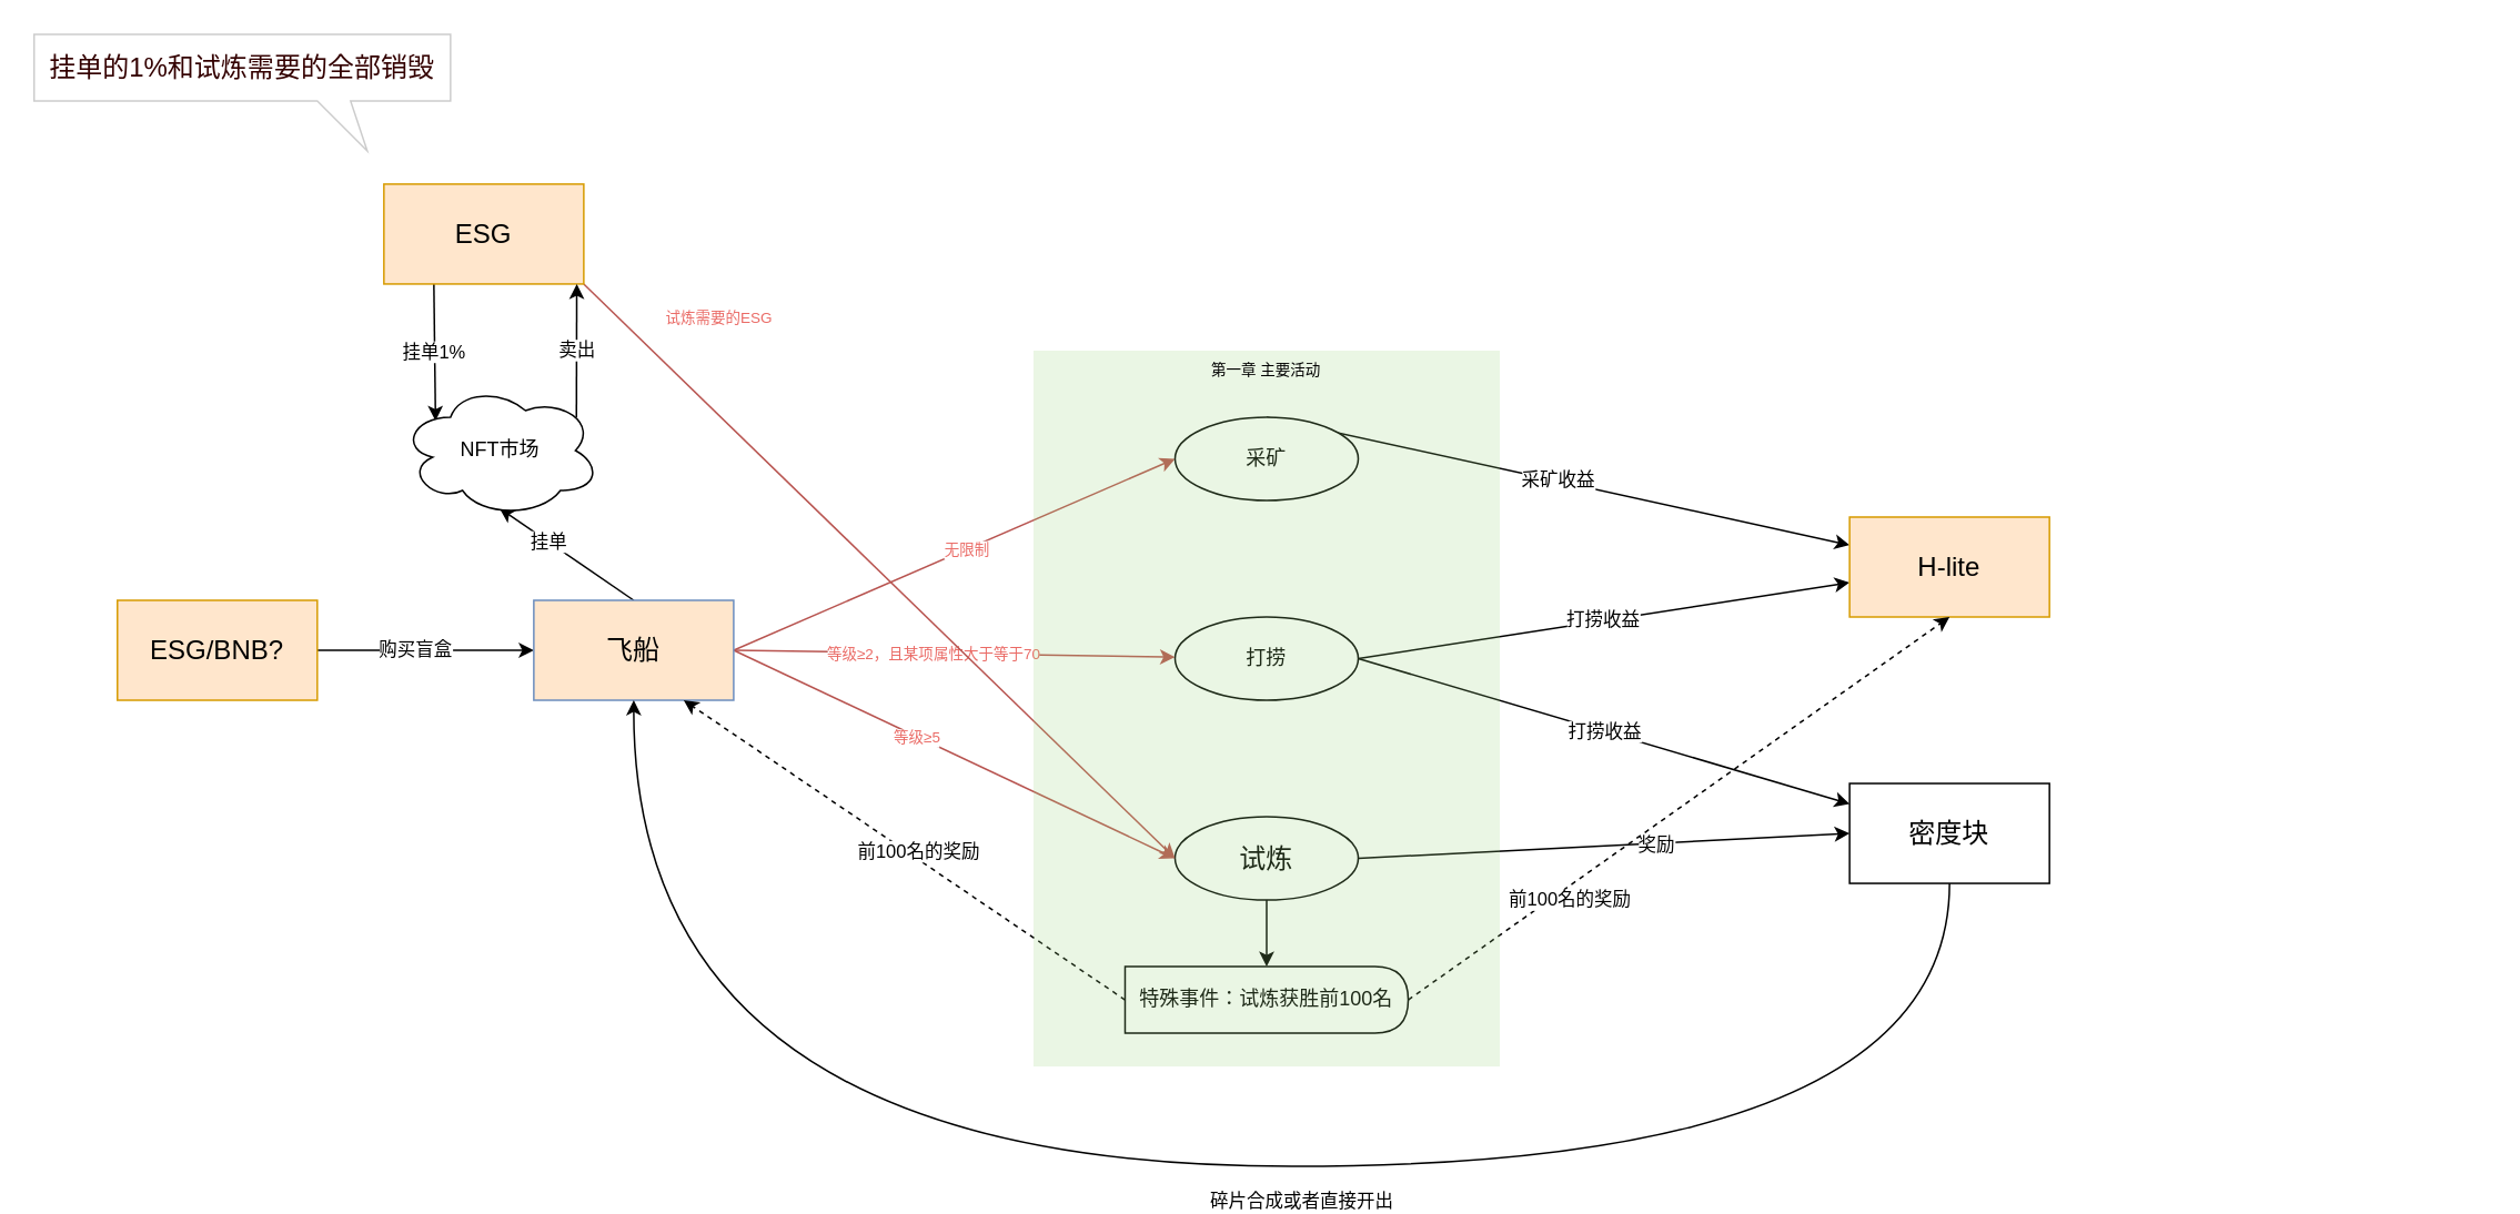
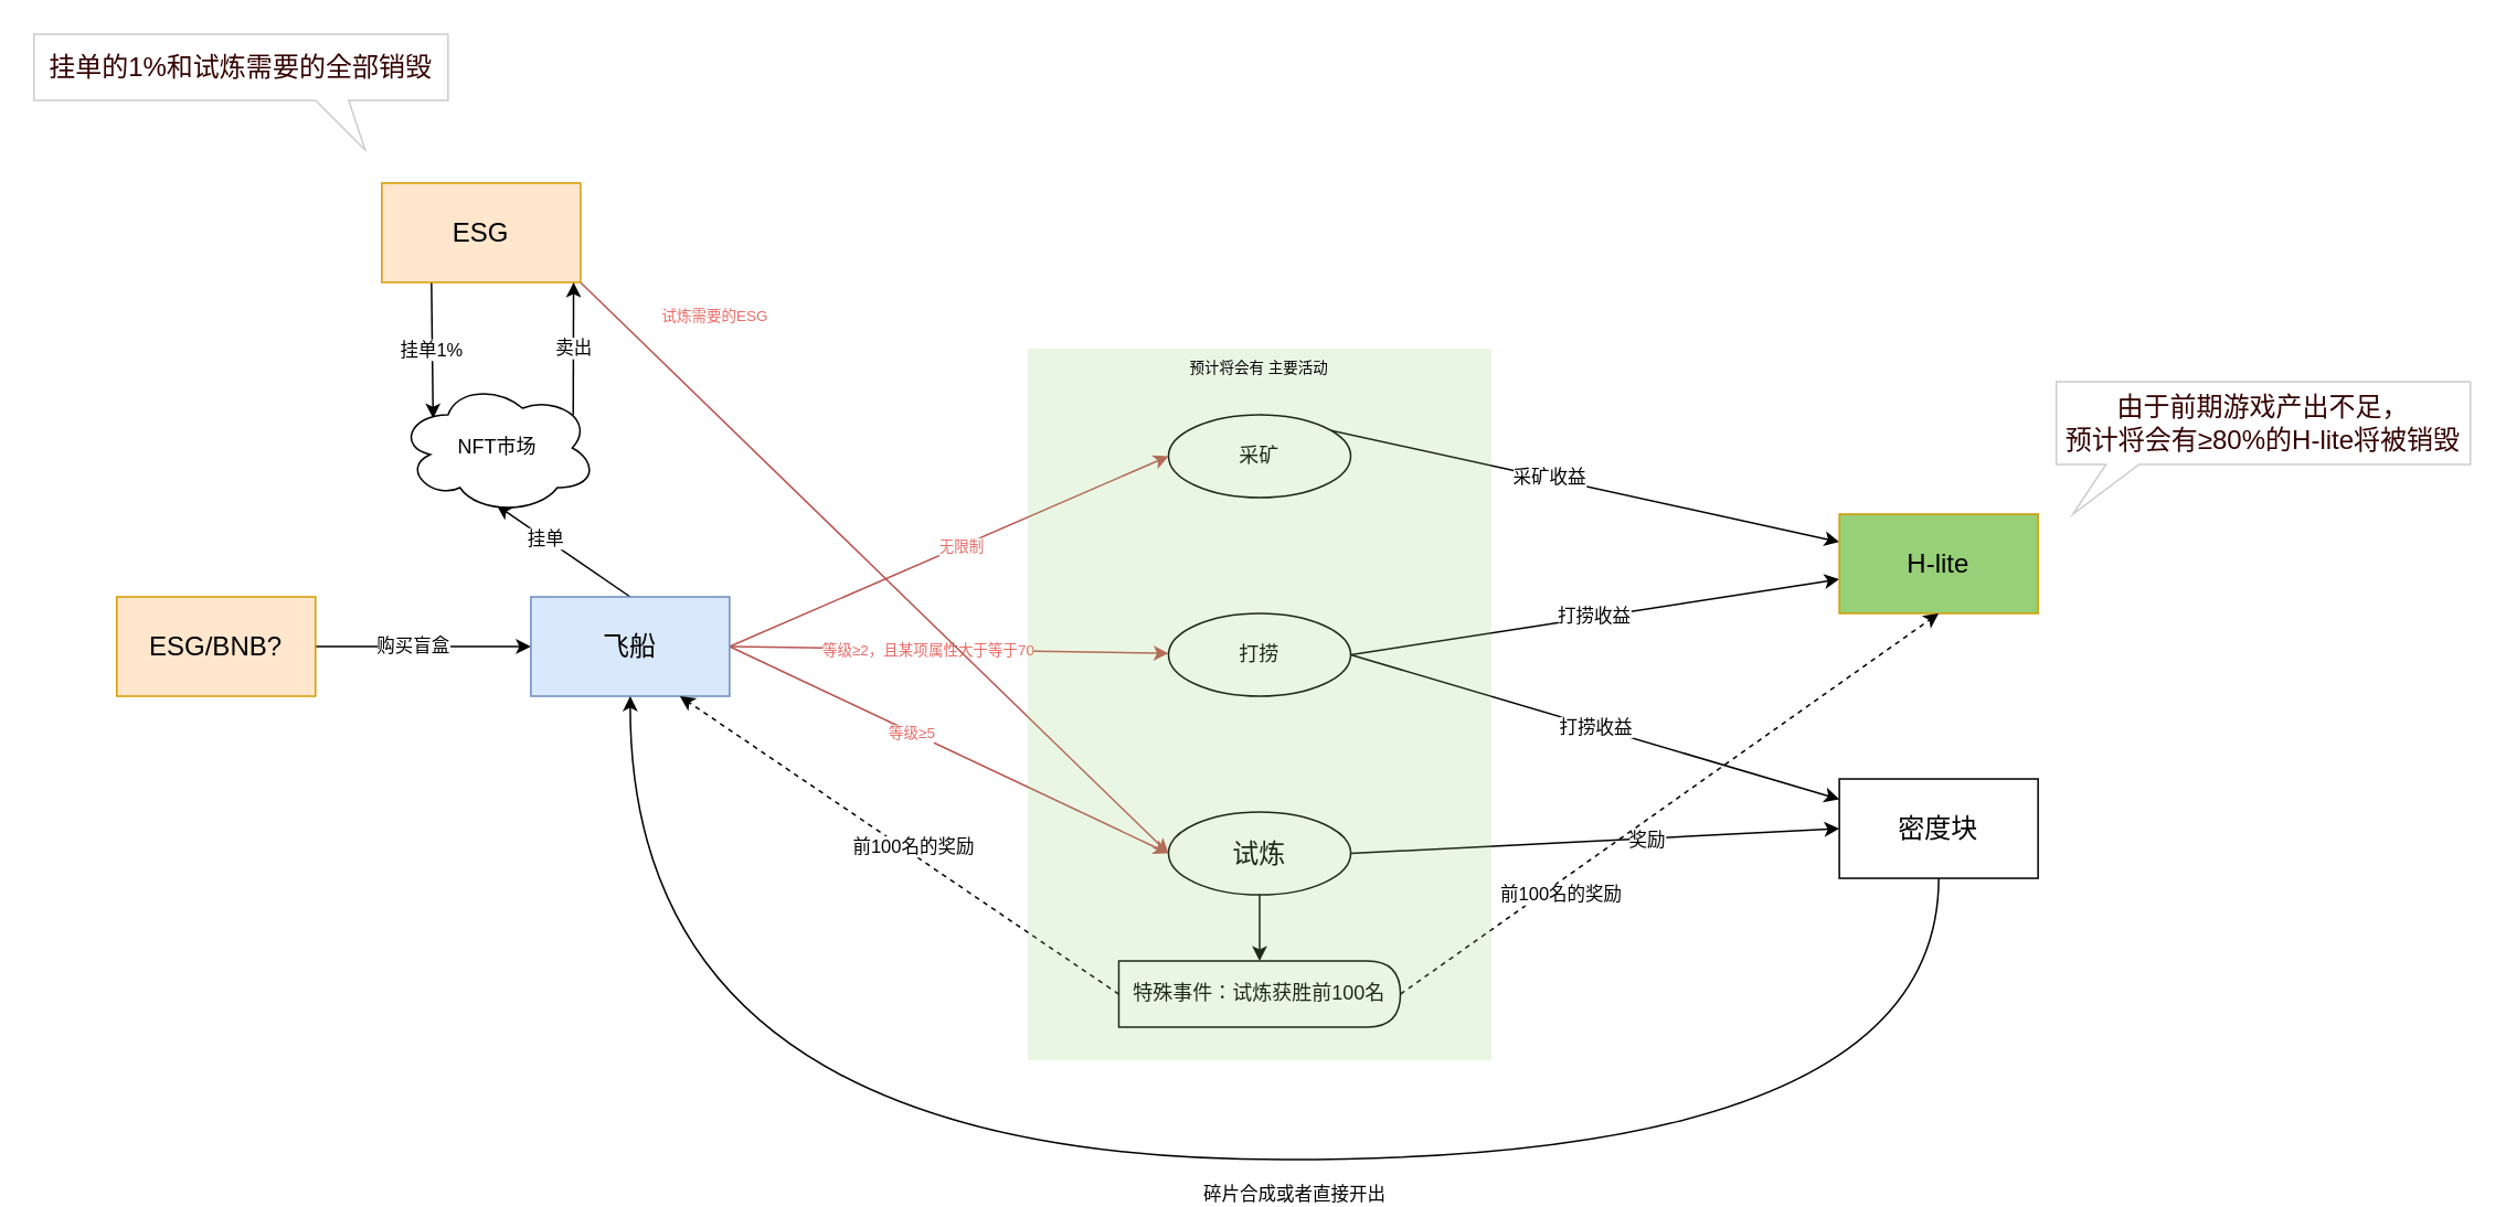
  <mxCell id="0" />
  <mxCell id="1" parent="0" />
  <mxCell id="2" style="edgeStyle=orthogonalEdgeStyle;rounded=0;orthogonalLoop=1;jettySize=auto;html=1;exitX=1;exitY=0.5;exitDx=0;exitDy=0;entryX=0;entryY=0.5;entryDx=0;entryDy=0;" parent="1" source="4" target="13" edge="1"><mxGeometry relative="1" as="geometry" /></mxCell>
  <mxCell id="3" value="购买盲盒" style="edgeLabel;html=1;align=center;verticalAlign=middle;resizable=0;points=[];" parent="2" vertex="1" connectable="0"><mxGeometry x="-0.109" y="1" relative="1" as="geometry"><mxPoint as="offset" /></mxGeometry></mxCell>
  <mxCell id="4" value="ESG/BNB?" style="rounded=0;whiteSpace=wrap;html=1;fillColor=#ffe6cc;strokeColor=#d79b00;fontSize=16;" parent="1" vertex="1"><mxGeometry x="70" y="360" width="120" height="60" as="geometry" /></mxCell>
  <mxCell id="5" style="rounded=0;orthogonalLoop=1;jettySize=auto;html=1;exitX=1;exitY=0.5;exitDx=0;exitDy=0;entryX=0;entryY=0.5;entryDx=0;entryDy=0;fillColor=#f8cecc;strokeColor=#b85450;" parent="1" source="13" target="15" edge="1"><mxGeometry relative="1" as="geometry" /></mxCell>
  <mxCell id="6" value="无限制" style="edgeLabel;html=1;align=center;verticalAlign=middle;resizable=0;points=[];fontSize=9;fontColor=#EA6B66;" parent="5" vertex="1" connectable="0"><mxGeometry x="-0.208" y="-1" relative="1" as="geometry"><mxPoint x="35" y="-16" as="offset" /></mxGeometry></mxCell>
  <mxCell id="7" style="edgeStyle=none;rounded=0;orthogonalLoop=1;jettySize=auto;html=1;exitX=1;exitY=0.5;exitDx=0;exitDy=0;fillColor=#f8cecc;strokeColor=#b85450;" parent="1" source="13" target="18" edge="1"><mxGeometry relative="1" as="geometry" /></mxCell>
  <mxCell id="8" value="等级≥2，且某项属性大于等于70" style="edgeLabel;html=1;align=center;verticalAlign=middle;resizable=0;points=[];fontSize=9;fontColor=#EA6B66;" parent="7" vertex="1" connectable="0"><mxGeometry x="-0.098" y="-1" relative="1" as="geometry"><mxPoint as="offset" /></mxGeometry></mxCell>
  <mxCell id="9" style="edgeStyle=none;rounded=0;orthogonalLoop=1;jettySize=auto;html=1;exitX=1;exitY=0.5;exitDx=0;exitDy=0;entryX=0;entryY=0.5;entryDx=0;entryDy=0;fillColor=#f8cecc;strokeColor=#b85450;" parent="1" source="13" target="24" edge="1"><mxGeometry relative="1" as="geometry" /></mxCell>
  <mxCell id="10" value="等级≥5" style="edgeLabel;html=1;align=center;verticalAlign=middle;resizable=0;points=[];fontSize=9;fontColor=#EA6B66;" parent="9" vertex="1" connectable="0"><mxGeometry x="-0.171" y="-1" relative="1" as="geometry"><mxPoint as="offset" /></mxGeometry></mxCell>
  <mxCell id="11" style="edgeStyle=none;rounded=0;orthogonalLoop=1;jettySize=auto;html=1;exitX=0.5;exitY=0;exitDx=0;exitDy=0;entryX=0.495;entryY=0.933;entryDx=0;entryDy=0;entryPerimeter=0;" parent="1" source="13" target="34" edge="1"><mxGeometry relative="1" as="geometry" /></mxCell>
  <mxCell id="12" value="挂单" style="edgeLabel;html=1;align=center;verticalAlign=middle;resizable=0;points=[];" parent="11" vertex="1" connectable="0"><mxGeometry x="0.261" relative="1" as="geometry"><mxPoint as="offset" /></mxGeometry></mxCell>
- <mxCell id="13" value="飞船" style="rounded=0;whiteSpace=wrap;html=1;fillColor=#ffe6cc;strokeColor=#6c8ebf;fontSize=16;" parent="1" vertex="1"><mxGeometry x="320" y="360" width="120" height="60" as="geometry" /></mxCell>
+ <mxCell id="13" value="飞船" style="rounded=0;whiteSpace=wrap;html=1;fillColor=#dae8fc;strokeColor=#6c8ebf;fontSize=16;" parent="1" vertex="1"><mxGeometry x="320" y="360" width="120" height="60" as="geometry" /></mxCell>
  <mxCell id="14" value="采矿收益" style="edgeStyle=none;rounded=0;orthogonalLoop=1;jettySize=auto;html=1;exitX=0.5;exitY=0;exitDx=0;exitDy=0;" parent="1" source="15" target="25" edge="1"><mxGeometry relative="1" as="geometry" /></mxCell>
  <mxCell id="15" value="采矿" style="ellipse;whiteSpace=wrap;html=1;" parent="1" vertex="1"><mxGeometry x="705" y="250" width="110" height="50" as="geometry" /></mxCell>
  <mxCell id="16" value="打捞收益" style="edgeStyle=none;rounded=0;orthogonalLoop=1;jettySize=auto;html=1;exitX=1;exitY=0.5;exitDx=0;exitDy=0;" parent="1" source="18" target="25" edge="1"><mxGeometry relative="1" as="geometry" /></mxCell>
  <mxCell id="17" value="打捞收益" style="edgeStyle=none;rounded=0;orthogonalLoop=1;jettySize=auto;html=1;exitX=1;exitY=0.5;exitDx=0;exitDy=0;" parent="1" source="18" target="28" edge="1"><mxGeometry relative="1" as="geometry" /></mxCell>
  <mxCell id="18" value="打捞" style="ellipse;whiteSpace=wrap;html=1;" parent="1" vertex="1"><mxGeometry x="705" y="370" width="110" height="50" as="geometry" /></mxCell>
  <mxCell id="19" style="edgeStyle=none;rounded=0;orthogonalLoop=1;jettySize=auto;html=1;exitX=1;exitY=0.5;exitDx=0;exitDy=0;entryX=0;entryY=0.5;entryDx=0;entryDy=0;" parent="1" source="24" target="28" edge="1"><mxGeometry relative="1" as="geometry" /></mxCell>
  <mxCell id="20" value="奖励" style="edgeLabel;html=1;align=center;verticalAlign=middle;resizable=0;points=[];" parent="19" vertex="1" connectable="0"><mxGeometry x="0.21" y="-1" relative="1" as="geometry"><mxPoint as="offset" /></mxGeometry></mxCell>
  <mxCell id="21" style="edgeStyle=none;rounded=0;orthogonalLoop=1;jettySize=auto;html=1;exitX=0;exitY=0.5;exitDx=0;exitDy=0;entryX=0.75;entryY=1;entryDx=0;entryDy=0;dashed=1;" parent="1" source="37" target="13" edge="1"><mxGeometry relative="1" as="geometry" /></mxCell>
  <mxCell id="22" value="前100名的奖励" style="edgeLabel;html=1;align=center;verticalAlign=middle;resizable=0;points=[];" parent="21" vertex="1" connectable="0"><mxGeometry x="0.529" relative="1" as="geometry"><mxPoint x="78" y="48" as="offset" /></mxGeometry></mxCell>
  <mxCell id="23" style="edgeStyle=none;rounded=0;orthogonalLoop=1;jettySize=auto;html=1;exitX=0.5;exitY=1;exitDx=0;exitDy=0;entryX=0.5;entryY=0;entryDx=0;entryDy=0;" parent="1" source="24" target="37" edge="1"><mxGeometry relative="1" as="geometry" /></mxCell>
  <mxCell id="24" value="试炼" style="ellipse;whiteSpace=wrap;html=1;fontSize=16;" parent="1" vertex="1"><mxGeometry x="705" y="490" width="110" height="50" as="geometry" /></mxCell>
- <mxCell id="25" value="H-lite" style="rounded=0;whiteSpace=wrap;html=1;fillColor=#ffe6cc;strokeColor=#d79b00;fontSize=16;" parent="1" vertex="1"><mxGeometry x="1110" y="310" width="120" height="60" as="geometry" /></mxCell>
+ <mxCell id="25" value="H-lite" style="rounded=0;whiteSpace=wrap;html=1;fillColor=#97d077;strokeColor=#d79b00;fontSize=16;" parent="1" vertex="1"><mxGeometry x="1110" y="310" width="120" height="60" as="geometry" /></mxCell>
  <mxCell id="26" style="edgeStyle=orthogonalEdgeStyle;rounded=0;orthogonalLoop=1;jettySize=auto;html=1;exitX=0.5;exitY=1;exitDx=0;exitDy=0;entryX=0.5;entryY=1;entryDx=0;entryDy=0;elbow=vertical;curved=1;" parent="1" source="28" target="13" edge="1"><mxGeometry relative="1" as="geometry"><Array as="points"><mxPoint x="1170" y="700" /><mxPoint x="380" y="700" /></Array></mxGeometry></mxCell>
  <mxCell id="27" value="碎片合成或者直接开出" style="edgeLabel;html=1;align=center;verticalAlign=middle;resizable=0;points=[];" parent="26" vertex="1" connectable="0"><mxGeometry x="-0.311" relative="1" as="geometry"><mxPoint x="-133" y="20" as="offset" /></mxGeometry></mxCell>
  <mxCell id="28" value="密度块" style="whiteSpace=wrap;html=1;fontSize=16;" parent="1" vertex="1"><mxGeometry x="1110" y="470" width="120" height="60" as="geometry" /></mxCell>
  <mxCell id="29" value="挂单1%" style="edgeStyle=none;rounded=0;orthogonalLoop=1;jettySize=auto;html=1;exitX=0.25;exitY=1;exitDx=0;exitDy=0;entryX=0.175;entryY=0.278;entryDx=0;entryDy=0;entryPerimeter=0;" parent="1" source="32" target="34" edge="1"><mxGeometry relative="1" as="geometry" /></mxCell>
  <mxCell id="30" style="rounded=0;orthogonalLoop=1;jettySize=auto;html=1;exitX=1;exitY=1;exitDx=0;exitDy=0;fontSize=16;fontColor=#330000;elbow=vertical;entryX=0;entryY=0.5;entryDx=0;entryDy=0;fillColor=#f8cecc;strokeColor=#b85450;" edge="1" parent="1" source="32" target="24"><mxGeometry relative="1" as="geometry"><mxPoint x="640" y="-60" as="targetPoint" /></mxGeometry></mxCell>
  <mxCell id="31" value="试炼需要的ESG" style="edgeLabel;html=1;align=center;verticalAlign=middle;resizable=0;points=[];fontSize=9;fontColor=#EA6B66;" vertex="1" connectable="0" parent="30"><mxGeometry x="-0.803" relative="1" as="geometry"><mxPoint x="45" y="-14" as="offset" /></mxGeometry></mxCell>
  <mxCell id="32" value="ESG" style="rounded=0;whiteSpace=wrap;html=1;fillColor=#ffe6cc;strokeColor=#d79b00;fontSize=16;" parent="1" vertex="1"><mxGeometry x="230" y="110" width="120" height="60" as="geometry" /></mxCell>
  <mxCell id="33" value="卖出" style="edgeStyle=none;rounded=0;orthogonalLoop=1;jettySize=auto;html=1;exitX=0.88;exitY=0.25;exitDx=0;exitDy=0;exitPerimeter=0;entryX=0.965;entryY=1;entryDx=0;entryDy=0;entryPerimeter=0;" parent="1" source="34" target="32" edge="1"><mxGeometry relative="1" as="geometry" /></mxCell>
  <mxCell id="34" value="NFT市场" style="ellipse;shape=cloud;whiteSpace=wrap;html=1;" parent="1" vertex="1"><mxGeometry x="240" y="230" width="120" height="80" as="geometry" /></mxCell>
  <mxCell id="35" style="edgeStyle=none;rounded=0;orthogonalLoop=1;jettySize=auto;html=1;exitX=1;exitY=0.5;exitDx=0;exitDy=0;entryX=0.5;entryY=1;entryDx=0;entryDy=0;dashed=1;" parent="1" source="37" target="25" edge="1"><mxGeometry relative="1" as="geometry" /></mxCell>
  <mxCell id="36" value="前100名的奖励" style="edgeLabel;html=1;align=center;verticalAlign=middle;resizable=0;points=[];" parent="35" vertex="1" connectable="0"><mxGeometry x="-0.464" y="-2" relative="1" as="geometry"><mxPoint x="8" as="offset" /></mxGeometry></mxCell>
  <mxCell id="37" value="&lt;span&gt;特殊事件：试炼获胜前100名&lt;/span&gt;" style="shape=delay;whiteSpace=wrap;html=1;gradientColor=none;" parent="1" vertex="1"><mxGeometry x="675" y="580" width="170" height="40" as="geometry" /></mxCell>
- <mxCell id="38" value="第一章 主要活动" style="rounded=0;whiteSpace=wrap;html=1;fontSize=9;strokeColor=none;fillColor=#97D077;opacity=20;verticalAlign=top;" parent="1" vertex="1"><mxGeometry x="620" y="210" width="280" height="430" as="geometry" /></mxCell>
+ <mxCell id="38" value="预计将会有 主要活动" style="rounded=0;whiteSpace=wrap;html=1;fontSize=9;strokeColor=none;fillColor=#97D077;opacity=20;verticalAlign=top;" parent="1" vertex="1"><mxGeometry x="620" y="210" width="280" height="430" as="geometry" /></mxCell>
  <mxCell id="39" value="&lt;span style=&quot;color: rgb(51 , 0 , 0) ; font-size: 16px ; background-color: rgb(255 , 255 , 255)&quot;&gt;挂单的1%和试炼需要的全部销毁&lt;/span&gt;" style="shape=callout;whiteSpace=wrap;html=1;perimeter=calloutPerimeter;fontSize=9;fontColor=#EA6B66;fillColor=none;gradientColor=none;opacity=20;position2=0.8;base=20;size=30;position=0.68;" vertex="1" parent="1"><mxGeometry x="20" y="20" width="250" height="70" as="geometry" /></mxCell>
+ <mxCell id="40" value="&lt;span style=&quot;background-color: rgb(255 , 255 , 255)&quot;&gt;&lt;font color=&quot;#330000&quot;&gt;&lt;span style=&quot;font-size: 16px&quot;&gt;由于前期游戏产出不足，&lt;/span&gt;&lt;/font&gt;&lt;br&gt;&lt;font color=&quot;#330000&quot;&gt;&lt;span style=&quot;font-size: 16px&quot;&gt;预计将会有≥80%的H-lite将被销毁&lt;/span&gt;&lt;/font&gt;&lt;/span&gt;" style="shape=callout;whiteSpace=wrap;html=1;perimeter=calloutPerimeter;fontSize=9;fontColor=#EA6B66;fillColor=none;gradientColor=none;opacity=20;position2=0.04;base=20;size=30;position=0.12;" vertex="1" parent="1"><mxGeometry x="1241" y="230" width="250" height="80" as="geometry" /></mxCell>
